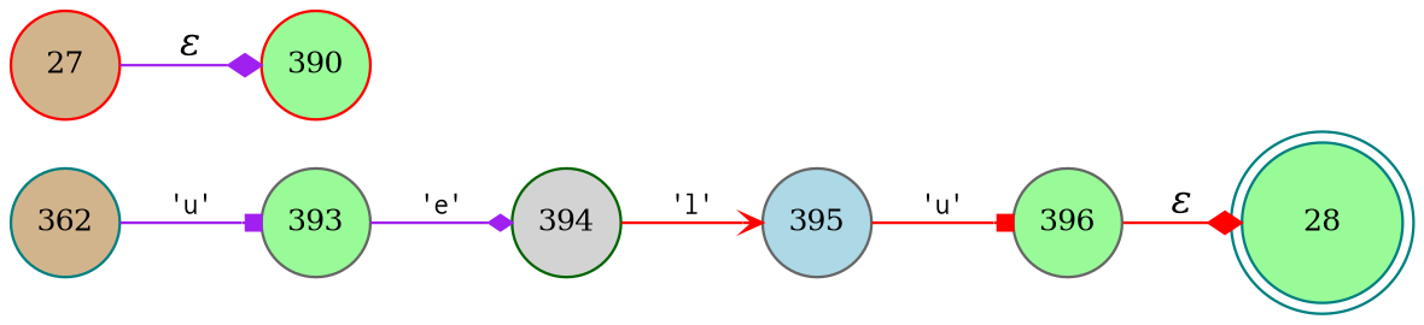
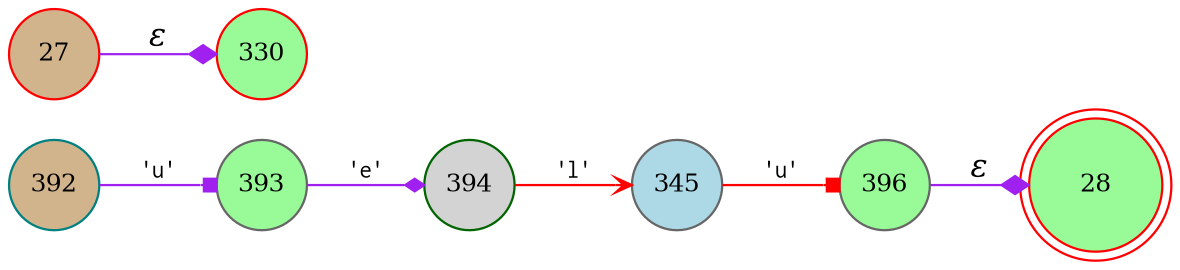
  digraph {
    rankdir=LR
    node [color=gray40 fillcolor=palegreen fixedsize=true fontsize=11 shape=circle style=filled peripheries=1]
    edge [arrowhead=diamond arrowsize=.7 color=purple fontname=Courier fontsize=11]
-   n1 [color=teal label=28 shape=doublecircle width=.6 peripheries=""]
-   n2 [color=red label=390 width=.55]
-   n3 [color=teal fillcolor=tan label=362 width=.55]
+   n1 [color=red label=28 shape=doublecircle width=.6 peripheries=""]
+   n2 [color=red label=330 width=.55]
+   n3 [color=teal fillcolor=tan label=392 width=.55]
    n4 [label=393 width=.55]
    n5 [color=darkgreen fillcolor=lightgrey label=394 width=.55]
-   n6 [fillcolor=lightblue label=395 width=.55]
+   n6 [fillcolor=lightblue label=345 width=.55]
    n7 [label=396 width=.55]
    n8 [color=red fillcolor=tan label=27 width=.55]
    n3 -> n4 [arrowhead=box label="'u'"]
    n4 -> n5 [label="'e'"]
    n5 -> n6 [arrowhead=vee color=red label="'l'"]
    n6 -> n7 [arrowhead=box color=red label="'u'"]
-   n7 -> n1 [color=red fontname="Times-Italic" label="&epsilon;" arrowsize="" fontsize=""]
+   n7 -> n1 [fontname="Times-Italic" label="&epsilon;" arrowsize="" fontsize=""]
    n8 -> n2 [fontname="Times-Italic" label="&epsilon;" arrowsize="" fontsize=""]
  }
